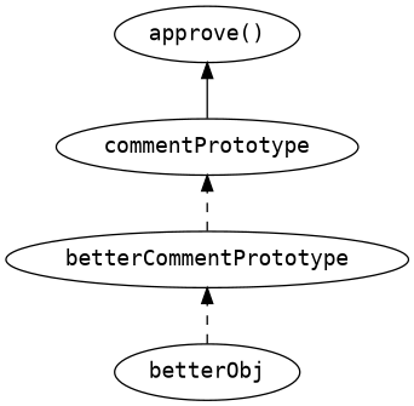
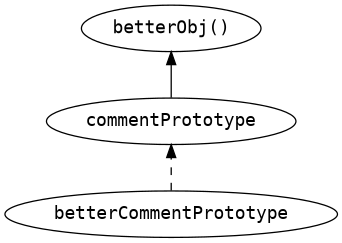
  digraph {
    rankdir=BT
    node [fontname=monospace]
    edge [style=dashed]
    n1 [label=commentPrototype]
-   n2 [label="approve()"]
+   n2 [label="betterObj()"]
    n3 [label=betterCommentPrototype]
-   n4 [label=betterObj]
    n1 -> n2 [style=""]
    n3 -> n1
-   n4 -> n3
  }
